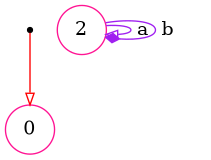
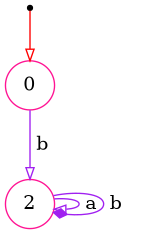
  digraph {
    rankdir=TB
    ranksep=0.5
    node [color=deeppink fontsize=14.0 shape=circle]
    edge [arrowhead=onormal arrowsize=0.85 color=purple fontsize=14.0]
    Initial [color=black shape=point]
    0
    2
    Initial -> 0 [color=red fontsize=""]
+   0 -> 2 [label=" b "]
    2 -> 2 [label=" a "]
    2 -> 2 [arrowhead=diamond label=" b "]
  }
